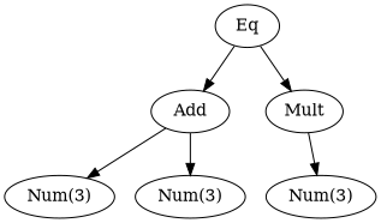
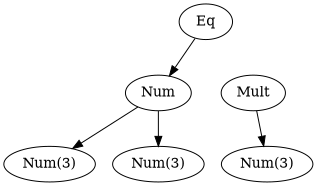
  digraph {
    n1 [label="Num(3)"]
    n2 [label="Num(3)"]
-   n3 [label=Add]
+   n3 [label=Num]
    n4 [label="Num(3)"]
    n5 [label=Mult]
    n6 [label=Eq]
    n3 -> n1
    n3 -> n2
    n5 -> n4
    n6 -> n3
-   n6 -> n5
  }
